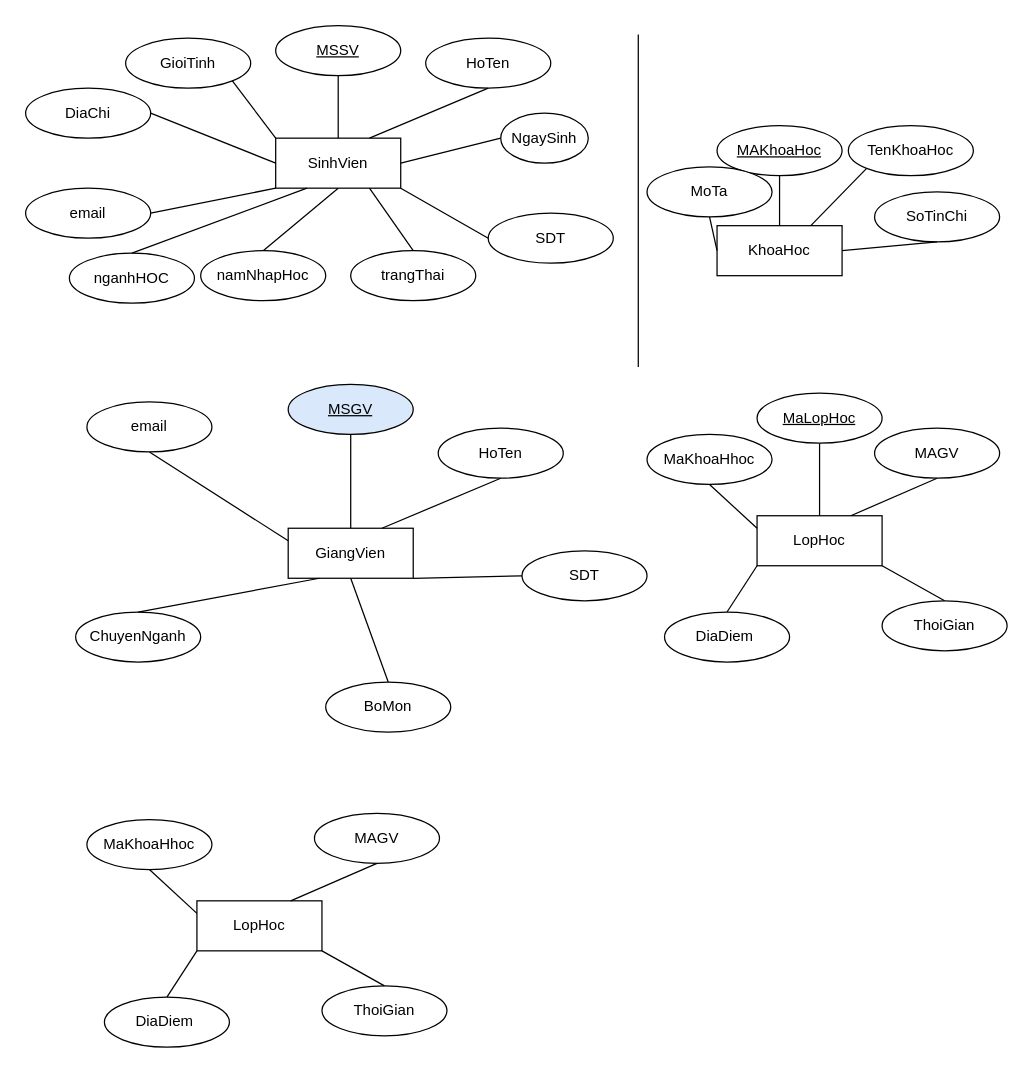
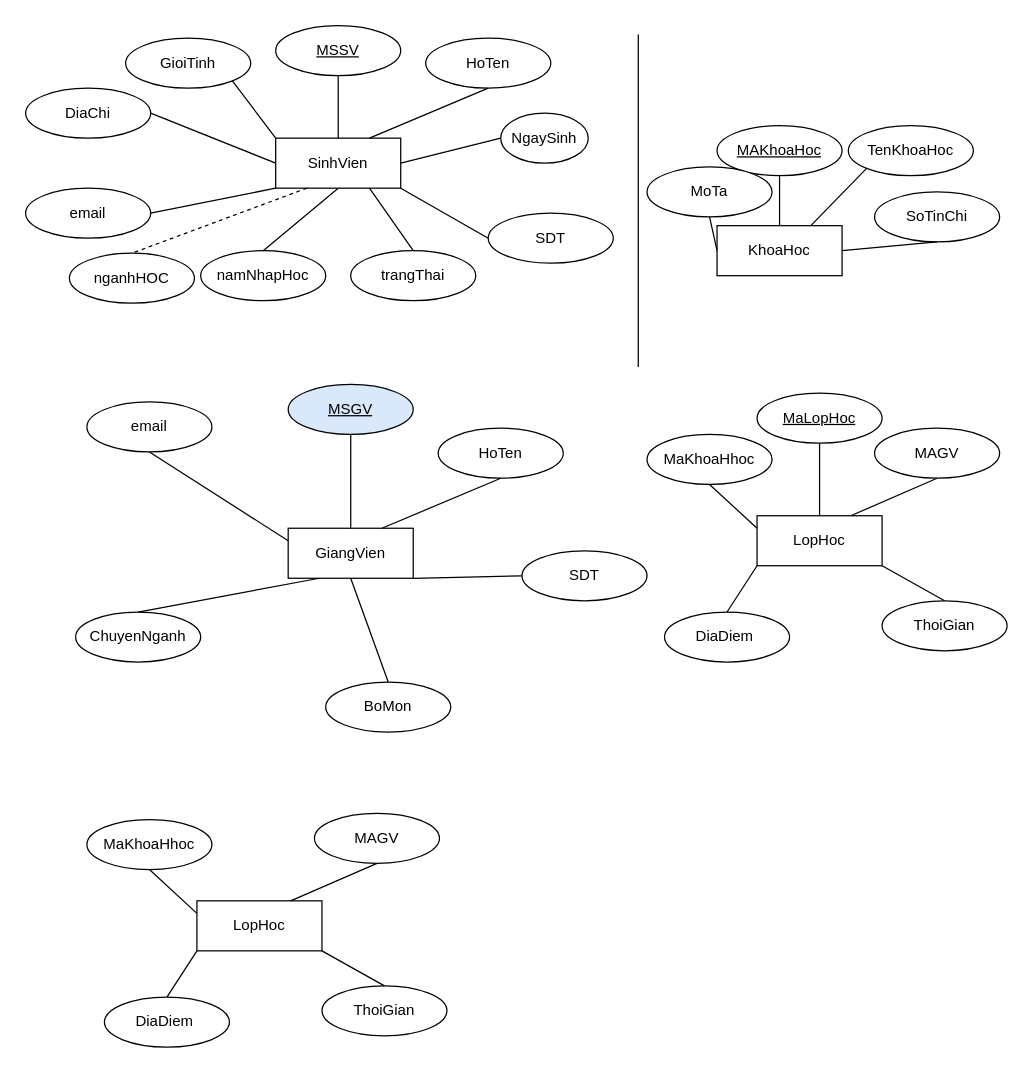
  <mxCell id="0" />
  <mxCell id="1" parent="0" />
  <mxCell id="2" value="SinhVien" style="whiteSpace=wrap;html=1;align=center;labelBackgroundColor=none;rounded=0;" vertex="1" parent="1"><mxGeometry x="220" y="110" width="100" height="40" as="geometry" /></mxCell>
  <mxCell id="3" value="" style="endArrow=none;html=1;rounded=0;exitX=0.5;exitY=0;exitDx=0;exitDy=0;labelBackgroundColor=none;fontColor=default;" edge="1" parent="1" source="2" target="4"><mxGeometry relative="1" as="geometry"><mxPoint x="190" y="130" as="sourcePoint" /><mxPoint x="270" y="40" as="targetPoint" /></mxGeometry></mxCell>
  <mxCell id="4" value="MSSV" style="ellipse;whiteSpace=wrap;html=1;align=center;fontStyle=4;labelBackgroundColor=none;rounded=0;" vertex="1" parent="1"><mxGeometry x="220" width="100" height="40" as="geometry" y="20" /></mxCell>
  <mxCell id="5" value="HoTen" style="ellipse;whiteSpace=wrap;html=1;align=center;labelBackgroundColor=none;rounded=0;" vertex="1" parent="1"><mxGeometry x="340" y="30" width="100" height="40" as="geometry" /></mxCell>
  <mxCell id="6" value="" style="endArrow=none;html=1;rounded=0;exitX=0.75;exitY=0;exitDx=0;exitDy=0;entryX=0.5;entryY=1;entryDx=0;entryDy=0;labelBackgroundColor=none;fontColor=default;" edge="1" parent="1" source="2" target="5"><mxGeometry relative="1" as="geometry"><mxPoint x="280" y="120" as="sourcePoint" /><mxPoint x="280" y="70" as="targetPoint" /></mxGeometry></mxCell>
  <mxCell id="7" value="NgaySinh" style="ellipse;whiteSpace=wrap;html=1;align=center;labelBackgroundColor=none;rounded=0;" vertex="1" parent="1"><mxGeometry x="400" y="90" width="70" height="40" as="geometry" /></mxCell>
  <mxCell id="8" value="" style="endArrow=none;html=1;rounded=0;exitX=1;exitY=0.5;exitDx=0;exitDy=0;entryX=0;entryY=0.5;entryDx=0;entryDy=0;labelBackgroundColor=none;fontColor=default;" edge="1" parent="1" source="2" target="7"><mxGeometry relative="1" as="geometry"><mxPoint x="305" y="120" as="sourcePoint" /><mxPoint x="400" y="80" as="targetPoint" /></mxGeometry></mxCell>
  <mxCell id="9" value="GioiTinh" style="ellipse;whiteSpace=wrap;html=1;align=center;labelBackgroundColor=none;rounded=0;" vertex="1" parent="1"><mxGeometry x="100" y="30" width="100" height="40" as="geometry" /></mxCell>
  <mxCell id="10" value="" style="endArrow=none;html=1;rounded=0;exitX=0;exitY=0;exitDx=0;exitDy=0;entryX=1;entryY=1;entryDx=0;entryDy=0;labelBackgroundColor=none;fontColor=default;" edge="1" parent="1" source="2" target="9"><mxGeometry relative="1" as="geometry"><mxPoint x="150" y="155" as="sourcePoint" /><mxPoint x="150" y="105" as="targetPoint" /></mxGeometry></mxCell>
  <mxCell id="11" value="DiaChi" style="ellipse;whiteSpace=wrap;html=1;align=center;labelBackgroundColor=none;rounded=0;" vertex="1" parent="1"><mxGeometry y="70" width="100" height="40" as="geometry" x="20" /></mxCell>
  <mxCell id="12" value="" style="endArrow=none;html=1;rounded=0;exitX=0;exitY=0.5;exitDx=0;exitDy=0;entryX=1;entryY=0.5;entryDx=0;entryDy=0;labelBackgroundColor=none;fontColor=default;" edge="1" parent="1" source="2" target="11"><mxGeometry relative="1" as="geometry"><mxPoint x="200" y="150" as="sourcePoint" /><mxPoint x="165" y="104" as="targetPoint" /></mxGeometry></mxCell>
  <mxCell id="13" value="email" style="ellipse;whiteSpace=wrap;html=1;align=center;labelBackgroundColor=none;rounded=0;" vertex="1" parent="1"><mxGeometry y="150" width="100" height="40" as="geometry" x="20" /></mxCell>
  <mxCell id="14" value="" style="endArrow=none;html=1;rounded=0;exitX=0;exitY=1;exitDx=0;exitDy=0;entryX=1;entryY=0.5;entryDx=0;entryDy=0;labelBackgroundColor=none;fontColor=default;" edge="1" parent="1" source="2" target="13"><mxGeometry relative="1" as="geometry"><mxPoint x="230" y="140" as="sourcePoint" /><mxPoint x="130" y="100" as="targetPoint" /></mxGeometry></mxCell>
  <mxCell id="15" value="SDT" style="ellipse;whiteSpace=wrap;html=1;align=center;labelBackgroundColor=none;rounded=0;" vertex="1" parent="1"><mxGeometry x="390" y="170" width="100" height="40" as="geometry" /></mxCell>
  <mxCell id="16" value="" style="endArrow=none;html=1;rounded=0;exitX=1;exitY=1;exitDx=0;exitDy=0;entryX=0;entryY=0.5;entryDx=0;entryDy=0;labelBackgroundColor=none;fontColor=default;" edge="1" parent="1" source="2" target="15"><mxGeometry relative="1" as="geometry"><mxPoint x="330" y="140" as="sourcePoint" /><mxPoint x="410" y="120" as="targetPoint" /></mxGeometry></mxCell>
  <mxCell id="17" value="nganhHOC" style="ellipse;whiteSpace=wrap;html=1;align=center;labelBackgroundColor=none;rounded=0;" vertex="1" parent="1"><mxGeometry x="55" y="202" width="100" height="40" as="geometry" /></mxCell>
- <mxCell id="18" value="" style="endArrow=none;html=1;rounded=0;exitX=0.25;exitY=1;exitDx=0;exitDy=0;entryX=0.5;entryY=0;entryDx=0;entryDy=0;labelBackgroundColor=none;fontColor=default;" edge="1" parent="1" source="2" target="17"><mxGeometry relative="1" as="geometry"><mxPoint x="230" y="160" as="sourcePoint" /><mxPoint x="140" y="210" as="targetPoint" /></mxGeometry></mxCell>
+ <mxCell id="18" value="" style="endArrow=none;html=1;rounded=0;exitX=0.25;exitY=1;exitDx=0;exitDy=0;entryX=0.5;entryY=0;entryDx=0;entryDy=0;labelBackgroundColor=none;fontColor=default;dashed=1;" edge="1" parent="1" source="2" target="17"><mxGeometry relative="1" as="geometry"><mxPoint x="230" y="160" as="sourcePoint" /><mxPoint x="140" y="210" as="targetPoint" /></mxGeometry></mxCell>
  <mxCell id="19" value="namNhapHoc" style="ellipse;whiteSpace=wrap;html=1;align=center;labelBackgroundColor=none;rounded=0;" vertex="1" parent="1"><mxGeometry x="160" y="200" width="100" height="40" as="geometry" /></mxCell>
  <mxCell id="20" value="" style="endArrow=none;html=1;rounded=0;exitX=0.5;exitY=1;exitDx=0;exitDy=0;entryX=0.5;entryY=0;entryDx=0;entryDy=0;labelBackgroundColor=none;fontColor=default;" edge="1" parent="1" source="2" target="19"><mxGeometry relative="1" as="geometry"><mxPoint x="255" y="160" as="sourcePoint" /><mxPoint x="130" y="260" as="targetPoint" /></mxGeometry></mxCell>
  <mxCell id="21" value="trangThai" style="ellipse;whiteSpace=wrap;html=1;align=center;labelBackgroundColor=none;rounded=0;" vertex="1" parent="1"><mxGeometry x="280" y="200" width="100" height="40" as="geometry" /></mxCell>
  <mxCell id="22" value="" style="endArrow=none;html=1;rounded=0;exitX=0.75;exitY=1;exitDx=0;exitDy=0;entryX=0.5;entryY=0;entryDx=0;entryDy=0;labelBackgroundColor=none;fontColor=default;" edge="1" parent="1" source="2" target="21"><mxGeometry relative="1" as="geometry"><mxPoint x="280" y="160" as="sourcePoint" /><mxPoint x="240" y="280" as="targetPoint" /></mxGeometry></mxCell>
  <mxCell id="23" value="KhoaHoc" style="whiteSpace=wrap;html=1;align=center;labelBackgroundColor=none;rounded=0;" vertex="1" parent="1"><mxGeometry x="573" y="180" width="100" height="40" as="geometry" /></mxCell>
  <mxCell id="24" value="MAKhoaHoc" style="ellipse;whiteSpace=wrap;html=1;align=center;fontStyle=4;labelBackgroundColor=none;rounded=0;" vertex="1" parent="1"><mxGeometry x="573" y="100" width="100" height="40" as="geometry" /></mxCell>
  <mxCell id="25" value="" style="endArrow=none;html=1;rounded=0;exitX=0.5;exitY=1;exitDx=0;exitDy=0;entryX=0.5;entryY=0;entryDx=0;entryDy=0;labelBackgroundColor=none;fontColor=default;" edge="1" parent="1" source="24" target="23"><mxGeometry relative="1" as="geometry"><mxPoint x="617" y="263" as="sourcePoint" /><mxPoint x="777" y="263" as="targetPoint" /></mxGeometry></mxCell>
  <mxCell id="26" value="TenKhoaHoc" style="ellipse;whiteSpace=wrap;html=1;align=center;labelBackgroundColor=none;rounded=0;" vertex="1" parent="1"><mxGeometry x="678" y="100" width="100" height="40" as="geometry" /></mxCell>
  <mxCell id="27" value="" style="endArrow=none;html=1;rounded=0;exitX=0.75;exitY=0;exitDx=0;exitDy=0;entryX=0;entryY=1;entryDx=0;entryDy=0;labelBackgroundColor=none;fontColor=default;" edge="1" parent="1" source="23" target="26"><mxGeometry relative="1" as="geometry"><mxPoint x="747" y="196" as="sourcePoint" /><mxPoint x="782" y="246" as="targetPoint" /></mxGeometry></mxCell>
  <mxCell id="28" value="SoTinChi" style="ellipse;whiteSpace=wrap;html=1;align=center;labelBackgroundColor=none;rounded=0;" vertex="1" parent="1"><mxGeometry x="699" y="153" width="100" height="40" as="geometry" /></mxCell>
  <mxCell id="29" value="" style="endArrow=none;html=1;rounded=0;exitX=1;exitY=0.5;exitDx=0;exitDy=0;entryX=0.5;entryY=1;entryDx=0;entryDy=0;labelBackgroundColor=none;fontColor=default;" edge="1" parent="1" source="23" target="28"><mxGeometry relative="1" as="geometry"><mxPoint x="719" y="180" as="sourcePoint" /><mxPoint x="759" y="134" as="targetPoint" /></mxGeometry></mxCell>
  <mxCell id="30" value="MoTa" style="ellipse;whiteSpace=wrap;html=1;align=center;labelBackgroundColor=none;rounded=0;" vertex="1" parent="1"><mxGeometry x="517" y="133" width="100" height="40" as="geometry" /></mxCell>
  <mxCell id="31" value="" style="endArrow=none;html=1;rounded=0;entryX=0;entryY=0.5;entryDx=0;entryDy=0;labelBackgroundColor=none;fontColor=default;exitX=0.5;exitY=1;exitDx=0;exitDy=0;" edge="1" parent="1" source="30" target="23"><mxGeometry relative="1" as="geometry"><mxPoint x="573" y="154" as="sourcePoint" /><mxPoint x="573.41" y="197" as="targetPoint" /></mxGeometry></mxCell>
  <mxCell id="32" value="" style="endArrow=none;html=1;rounded=0;" edge="1" parent="1"><mxGeometry relative="1" as="geometry"><mxPoint x="510" y="27" as="sourcePoint" /><mxPoint x="510" y="293" as="targetPoint" /></mxGeometry></mxCell>
  <mxCell id="33" value="GiangVien" style="whiteSpace=wrap;html=1;align=center;labelBackgroundColor=none;rounded=0;" vertex="1" parent="1"><mxGeometry x="230" y="422" width="100" height="40" as="geometry" /></mxCell>
  <mxCell id="34" value="" style="endArrow=none;html=1;rounded=0;exitX=0.5;exitY=0;exitDx=0;exitDy=0;labelBackgroundColor=none;fontColor=default;entryX=0.5;entryY=1;entryDx=0;entryDy=0;" edge="1" parent="1" source="33" target="45"><mxGeometry relative="1" as="geometry"><mxPoint x="200" y="442" as="sourcePoint" /><mxPoint x="280" y="372" as="targetPoint" /></mxGeometry></mxCell>
  <mxCell id="35" value="HoTen" style="ellipse;whiteSpace=wrap;html=1;align=center;labelBackgroundColor=none;rounded=0;" vertex="1" parent="1"><mxGeometry x="350" y="342" width="100" height="40" as="geometry" /></mxCell>
  <mxCell id="36" value="" style="endArrow=none;html=1;rounded=0;exitX=0.75;exitY=0;exitDx=0;exitDy=0;entryX=0.5;entryY=1;entryDx=0;entryDy=0;labelBackgroundColor=none;fontColor=default;" edge="1" parent="1" source="33" target="35"><mxGeometry relative="1" as="geometry"><mxPoint x="290" y="432" as="sourcePoint" /><mxPoint x="290" y="382" as="targetPoint" /></mxGeometry></mxCell>
  <mxCell id="37" value="email" style="ellipse;whiteSpace=wrap;html=1;align=center;labelBackgroundColor=none;rounded=0;" vertex="1" parent="1"><mxGeometry x="69" y="321" width="100" height="40" as="geometry" /></mxCell>
  <mxCell id="38" value="" style="endArrow=none;html=1;rounded=0;exitX=0;exitY=0.25;exitDx=0;exitDy=0;entryX=0.5;entryY=1;entryDx=0;entryDy=0;labelBackgroundColor=none;fontColor=default;" edge="1" parent="1" source="33" target="37"><mxGeometry relative="1" as="geometry"><mxPoint x="240" y="452" as="sourcePoint" /><mxPoint x="140" y="412" as="targetPoint" /></mxGeometry></mxCell>
  <mxCell id="39" value="SDT" style="ellipse;whiteSpace=wrap;html=1;align=center;labelBackgroundColor=none;rounded=0;" vertex="1" parent="1"><mxGeometry x="417" y="440" width="100" height="40" as="geometry" /></mxCell>
  <mxCell id="40" value="" style="endArrow=none;html=1;rounded=0;exitX=1;exitY=1;exitDx=0;exitDy=0;entryX=0;entryY=0.5;entryDx=0;entryDy=0;labelBackgroundColor=none;fontColor=default;" edge="1" parent="1" source="33" target="39"><mxGeometry relative="1" as="geometry"><mxPoint x="340" y="452" as="sourcePoint" /><mxPoint x="420" y="432" as="targetPoint" /></mxGeometry></mxCell>
  <mxCell id="41" value="ChuyenNganh" style="ellipse;whiteSpace=wrap;html=1;align=center;labelBackgroundColor=none;rounded=0;" vertex="1" parent="1"><mxGeometry x="60" y="489" width="100" height="40" as="geometry" /></mxCell>
  <mxCell id="42" value="" style="endArrow=none;html=1;rounded=0;exitX=0.25;exitY=1;exitDx=0;exitDy=0;entryX=0.5;entryY=0;entryDx=0;entryDy=0;labelBackgroundColor=none;fontColor=default;" edge="1" parent="1" source="33" target="41"><mxGeometry relative="1" as="geometry"><mxPoint x="240" y="472" as="sourcePoint" /><mxPoint x="150" y="522" as="targetPoint" /></mxGeometry></mxCell>
  <mxCell id="43" value="BoMon" style="ellipse;whiteSpace=wrap;html=1;align=center;labelBackgroundColor=none;rounded=0;" vertex="1" parent="1"><mxGeometry x="260" y="545" width="100" height="40" as="geometry" /></mxCell>
  <mxCell id="44" value="" style="endArrow=none;html=1;rounded=0;exitX=0.5;exitY=1;exitDx=0;exitDy=0;entryX=0.5;entryY=0;entryDx=0;entryDy=0;labelBackgroundColor=none;fontColor=default;" edge="1" parent="1" source="33" target="43"><mxGeometry relative="1" as="geometry"><mxPoint x="265" y="472" as="sourcePoint" /><mxPoint x="140" y="572" as="targetPoint" /></mxGeometry></mxCell>
  <mxCell id="45" value="MSGV" style="ellipse;whiteSpace=wrap;html=1;align=center;fontStyle=4;labelBackgroundColor=none;rounded=0;fillColor=#dae8fc;" vertex="1" parent="1"><mxGeometry x="230" y="307" width="100" height="40" as="geometry" /></mxCell>
  <mxCell id="46" value="LopHoc" style="whiteSpace=wrap;html=1;align=center;labelBackgroundColor=none;rounded=0;" vertex="1" parent="1"><mxGeometry x="605" y="412" width="100" height="40" as="geometry" /></mxCell>
  <mxCell id="47" value="" style="endArrow=none;html=1;rounded=0;exitX=0.5;exitY=0;exitDx=0;exitDy=0;labelBackgroundColor=none;fontColor=default;entryX=0.5;entryY=1;entryDx=0;entryDy=0;" edge="1" source="46" target="56" parent="1"><mxGeometry relative="1" as="geometry"><mxPoint x="635" y="449" as="sourcePoint" /><mxPoint x="715" y="379" as="targetPoint" /></mxGeometry></mxCell>
  <mxCell id="48" value="MAGV" style="ellipse;whiteSpace=wrap;html=1;align=center;labelBackgroundColor=none;rounded=0;" vertex="1" parent="1"><mxGeometry x="699" y="342" width="100" height="40" as="geometry" /></mxCell>
  <mxCell id="49" value="" style="endArrow=none;html=1;rounded=0;exitX=0.75;exitY=0;exitDx=0;exitDy=0;entryX=0.5;entryY=1;entryDx=0;entryDy=0;labelBackgroundColor=none;fontColor=default;" edge="1" source="46" target="48" parent="1"><mxGeometry relative="1" as="geometry"><mxPoint x="725" y="439" as="sourcePoint" /><mxPoint x="725" y="389" as="targetPoint" /></mxGeometry></mxCell>
  <mxCell id="50" value="MaKhoaHhoc" style="ellipse;whiteSpace=wrap;html=1;align=center;labelBackgroundColor=none;rounded=0;" vertex="1" parent="1"><mxGeometry x="517" y="347" width="100" height="40" as="geometry" /></mxCell>
  <mxCell id="51" value="" style="endArrow=none;html=1;rounded=0;exitX=0;exitY=0.25;exitDx=0;exitDy=0;entryX=0.5;entryY=1;entryDx=0;entryDy=0;labelBackgroundColor=none;fontColor=default;" edge="1" source="46" target="50" parent="1"><mxGeometry relative="1" as="geometry"><mxPoint x="675" y="459" as="sourcePoint" /><mxPoint x="573" y="394" as="targetPoint" /></mxGeometry></mxCell>
  <mxCell id="52" value="ThoiGian" style="ellipse;whiteSpace=wrap;html=1;align=center;labelBackgroundColor=none;rounded=0;" vertex="1" parent="1"><mxGeometry x="705" y="480" width="100" height="40" as="geometry" /></mxCell>
  <mxCell id="53" value="" style="endArrow=none;html=1;rounded=0;exitX=1;exitY=1;exitDx=0;exitDy=0;entryX=0.5;entryY=0;entryDx=0;entryDy=0;labelBackgroundColor=none;fontColor=default;" edge="1" source="46" target="52" parent="1"><mxGeometry relative="1" as="geometry"><mxPoint x="775" y="459" as="sourcePoint" /><mxPoint x="855" y="439" as="targetPoint" /></mxGeometry></mxCell>
  <mxCell id="54" value="DiaDiem&amp;nbsp;" style="ellipse;whiteSpace=wrap;html=1;align=center;labelBackgroundColor=none;rounded=0;" vertex="1" parent="1"><mxGeometry x="531" y="489" width="100" height="40" as="geometry" /></mxCell>
  <mxCell id="55" value="" style="endArrow=none;html=1;rounded=0;exitX=0;exitY=1;exitDx=0;exitDy=0;entryX=0.5;entryY=0;entryDx=0;entryDy=0;labelBackgroundColor=none;fontColor=default;" edge="1" source="46" target="54" parent="1"><mxGeometry relative="1" as="geometry"><mxPoint x="700" y="479" as="sourcePoint" /><mxPoint x="575" y="579" as="targetPoint" /></mxGeometry></mxCell>
  <mxCell id="56" value="MaLopHoc" style="ellipse;whiteSpace=wrap;html=1;align=center;fontStyle=4;labelBackgroundColor=none;rounded=0;" vertex="1" parent="1"><mxGeometry x="605" y="314" width="100" height="40" as="geometry" /></mxCell>
  <mxCell id="57" value="LopHoc" style="whiteSpace=wrap;html=1;align=center;labelBackgroundColor=none;rounded=0;" vertex="1" parent="1"><mxGeometry x="157" y="720" width="100" height="40" as="geometry" /></mxCell>
  <mxCell id="58" value="MAGV" style="ellipse;whiteSpace=wrap;html=1;align=center;labelBackgroundColor=none;rounded=0;" vertex="1" parent="1"><mxGeometry x="251" y="650" width="100" height="40" as="geometry" /></mxCell>
  <mxCell id="59" value="" style="endArrow=none;html=1;rounded=0;exitX=0.75;exitY=0;exitDx=0;exitDy=0;entryX=0.5;entryY=1;entryDx=0;entryDy=0;labelBackgroundColor=none;fontColor=default;" edge="1" source="57" target="58" parent="1"><mxGeometry relative="1" as="geometry"><mxPoint x="277" y="747" as="sourcePoint" /><mxPoint x="277" y="697" as="targetPoint" /></mxGeometry></mxCell>
  <mxCell id="60" value="MaKhoaHhoc" style="ellipse;whiteSpace=wrap;html=1;align=center;labelBackgroundColor=none;rounded=0;" vertex="1" parent="1"><mxGeometry x="69" y="655" width="100" height="40" as="geometry" /></mxCell>
  <mxCell id="61" value="" style="endArrow=none;html=1;rounded=0;exitX=0;exitY=0.25;exitDx=0;exitDy=0;entryX=0.5;entryY=1;entryDx=0;entryDy=0;labelBackgroundColor=none;fontColor=default;" edge="1" source="57" target="60" parent="1"><mxGeometry relative="1" as="geometry"><mxPoint x="227" y="767" as="sourcePoint" /><mxPoint x="125" y="702" as="targetPoint" /></mxGeometry></mxCell>
  <mxCell id="62" value="ThoiGian" style="ellipse;whiteSpace=wrap;html=1;align=center;labelBackgroundColor=none;rounded=0;" vertex="1" parent="1"><mxGeometry x="257" y="788" width="100" height="40" as="geometry" /></mxCell>
  <mxCell id="63" value="" style="endArrow=none;html=1;rounded=0;exitX=1;exitY=1;exitDx=0;exitDy=0;entryX=0.5;entryY=0;entryDx=0;entryDy=0;labelBackgroundColor=none;fontColor=default;" edge="1" source="57" target="62" parent="1"><mxGeometry relative="1" as="geometry"><mxPoint x="327" y="767" as="sourcePoint" /><mxPoint x="407" y="747" as="targetPoint" /></mxGeometry></mxCell>
  <mxCell id="64" value="DiaDiem&amp;nbsp;" style="ellipse;whiteSpace=wrap;html=1;align=center;labelBackgroundColor=none;rounded=0;" vertex="1" parent="1"><mxGeometry x="83" y="797" width="100" height="40" as="geometry" /></mxCell>
  <mxCell id="65" value="" style="endArrow=none;html=1;rounded=0;exitX=0;exitY=1;exitDx=0;exitDy=0;entryX=0.5;entryY=0;entryDx=0;entryDy=0;labelBackgroundColor=none;fontColor=default;" edge="1" source="57" target="64" parent="1"><mxGeometry relative="1" as="geometry"><mxPoint x="252" y="787" as="sourcePoint" /><mxPoint x="127" y="887" as="targetPoint" /></mxGeometry></mxCell>
